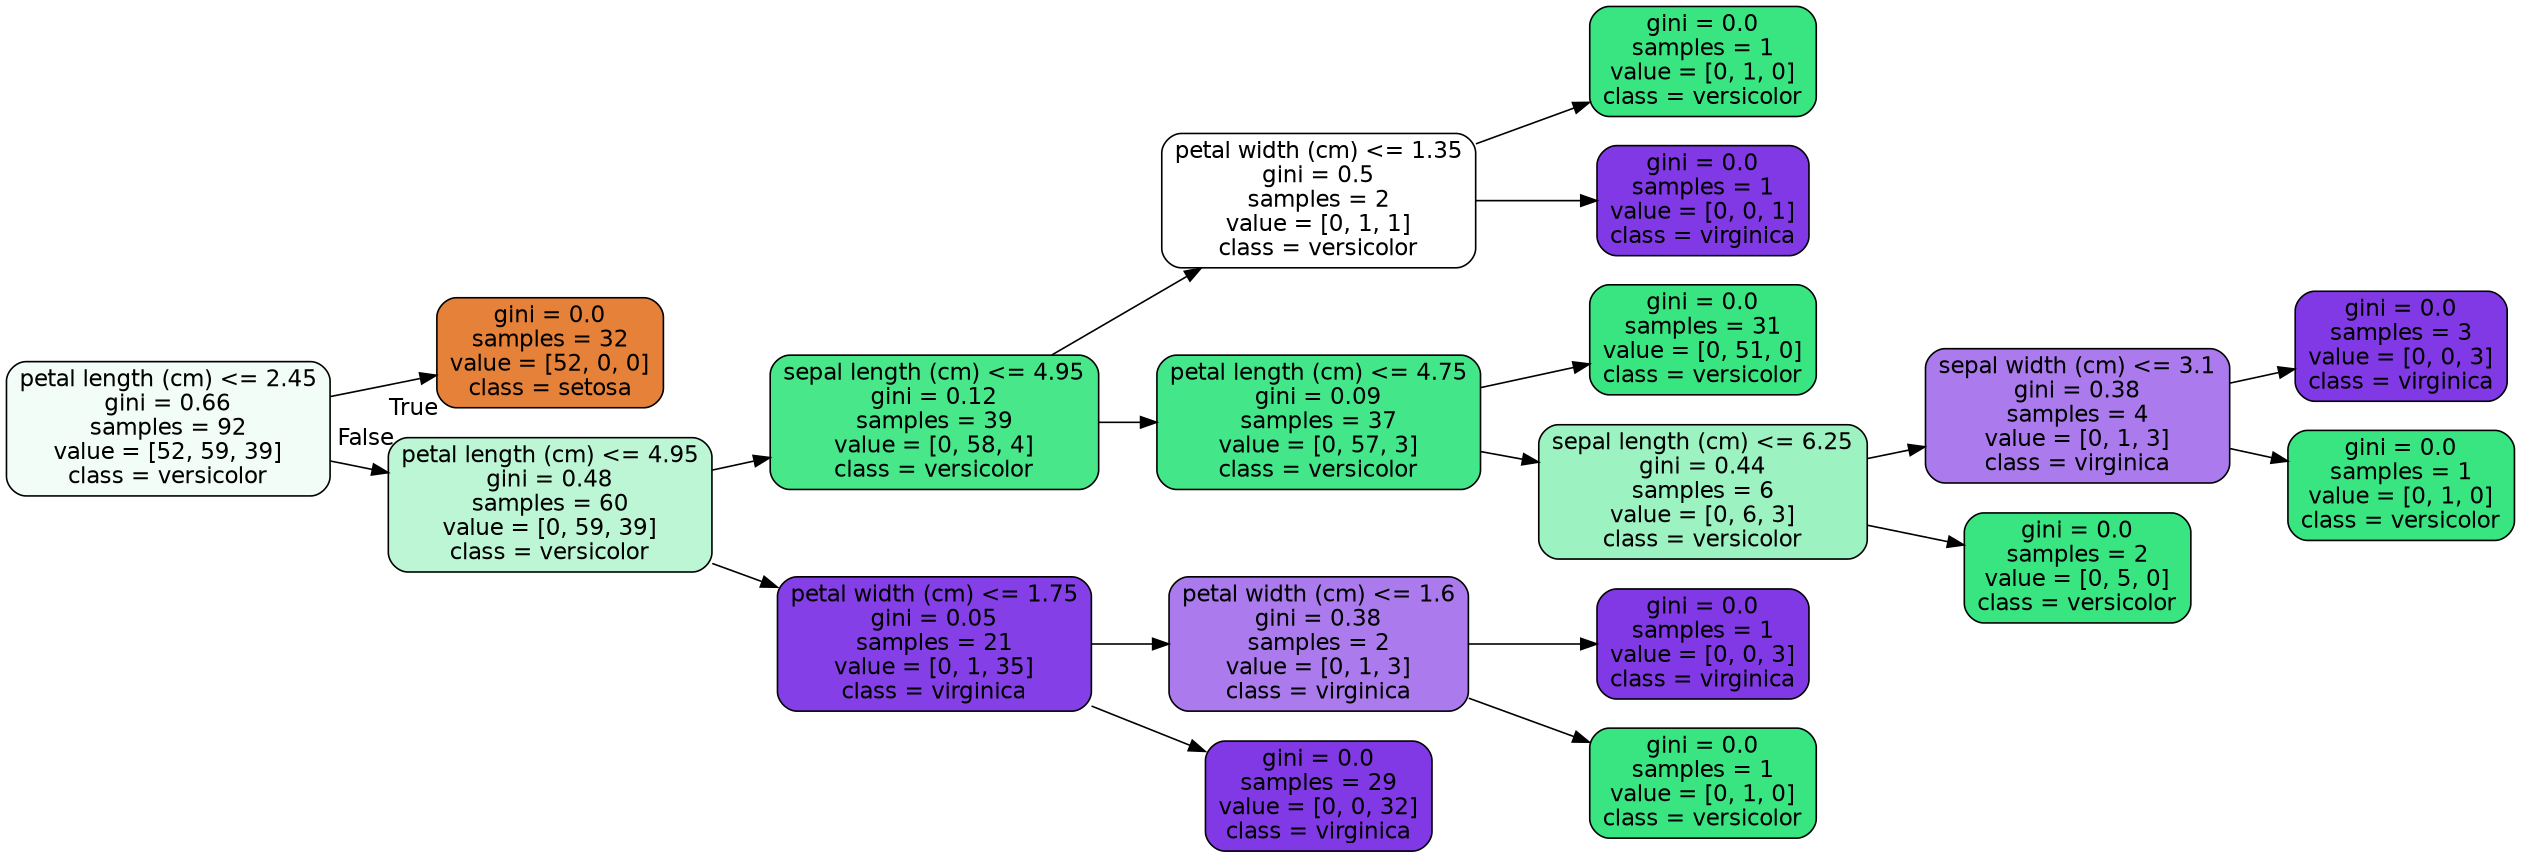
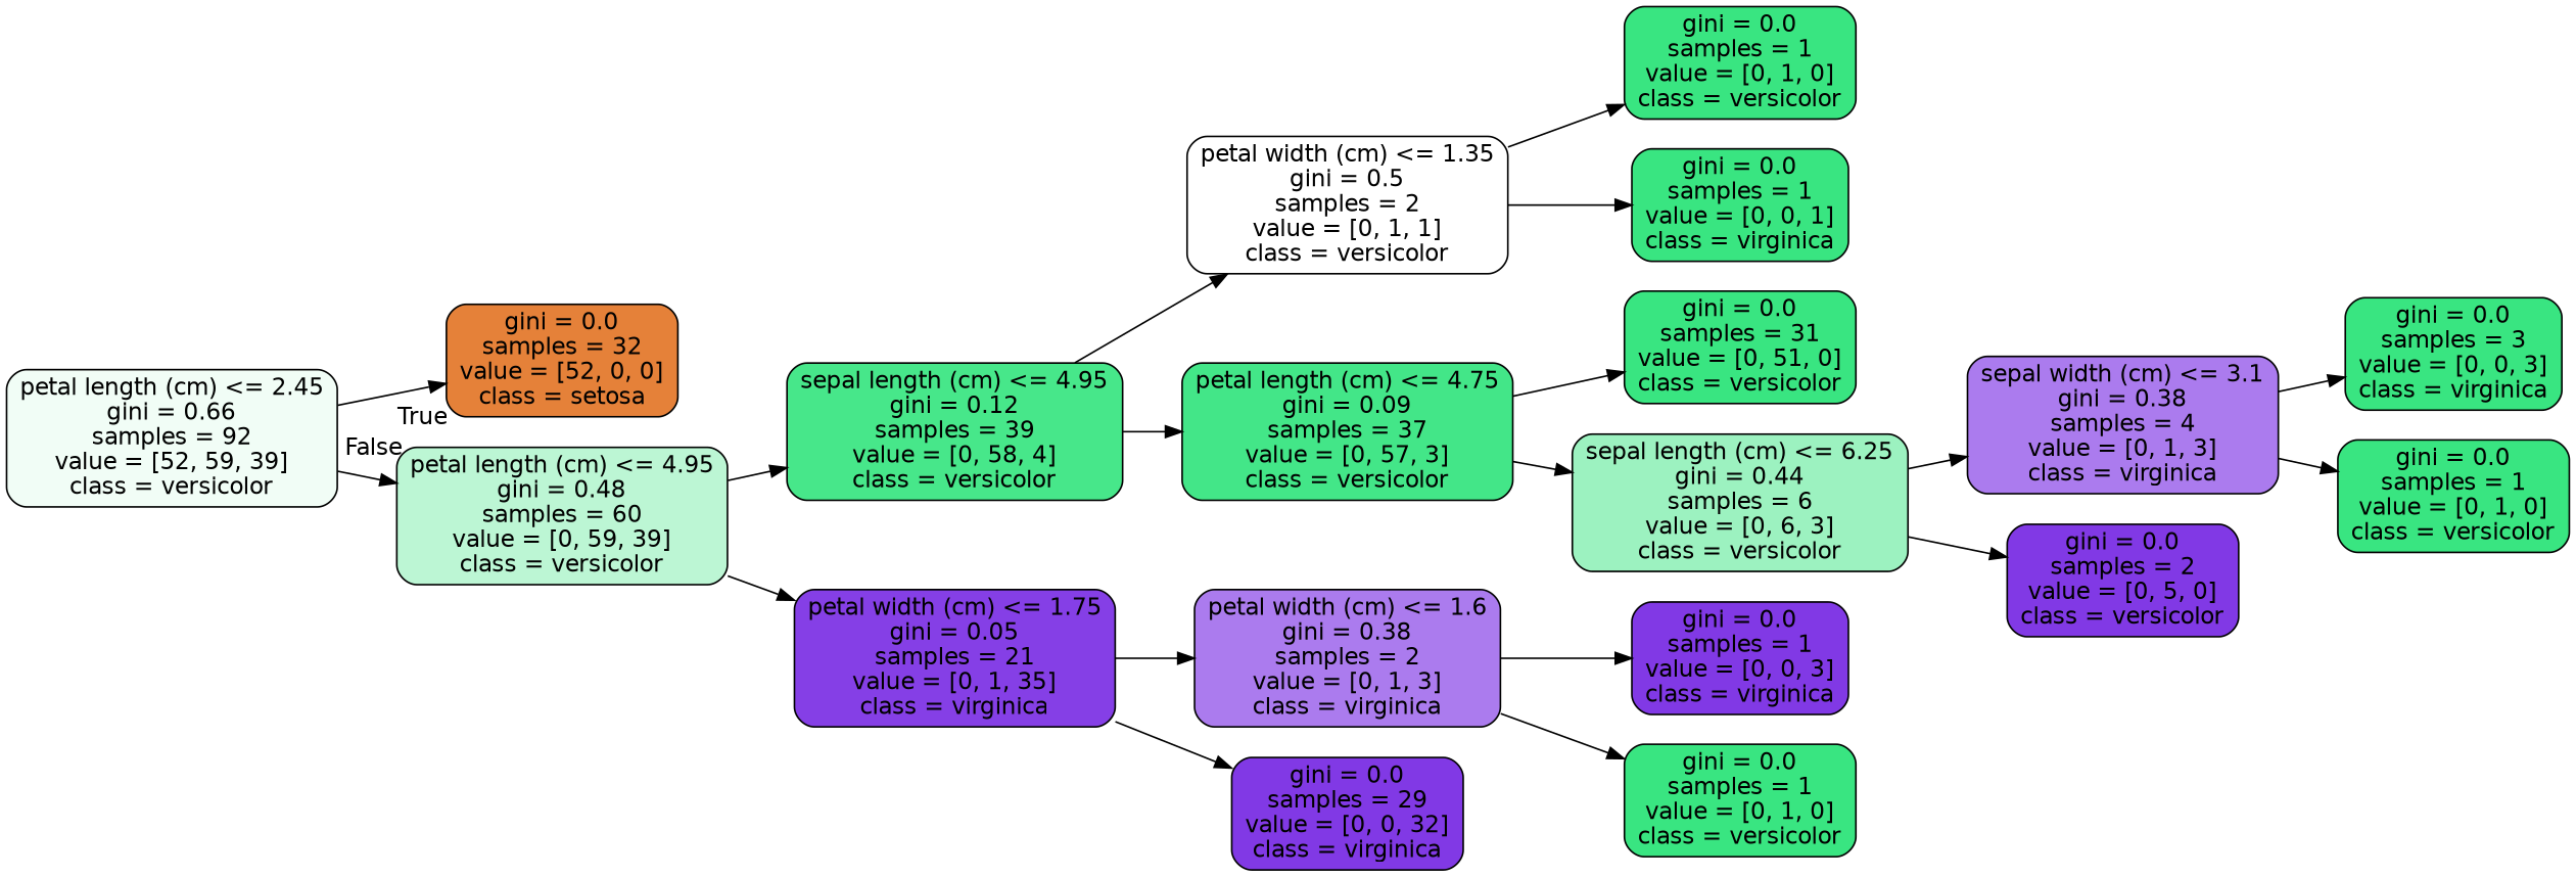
  digraph {
    rankdir=LR
    node [color=black fillcolor="#39e581" fontname=helvetica shape=box style="filled, rounded"]
    edge [fontname=helvetica]
    n1 [fillcolor="#f1fdf6" label="petal length (cm) <= 2.45\ngini = 0.66\nsamples = 92\nvalue = [52, 59, 39]\nclass = versicolor"]
    n2 [fillcolor="#e58139" label="gini = 0.0\nsamples = 32\nvalue = [52, 0, 0]\nclass = setosa"]
    n3 [fillcolor="#bcf6d4" label="petal length (cm) <= 4.95\ngini = 0.48\nsamples = 60\nvalue = [0, 59, 39]\nclass = versicolor"]
    n4 [fillcolor="#47e78a" label="sepal length (cm) <= 4.95\ngini = 0.12\nsamples = 39\nvalue = [0, 58, 4]\nclass = versicolor"]
    n5 [fillcolor="#853fe6" label="petal width (cm) <= 1.75\ngini = 0.05\nsamples = 21\nvalue = [0, 1, 35]\nclass = virginica"]
    n6 [fillcolor="#ffffff" label="petal width (cm) <= 1.35\ngini = 0.5\nsamples = 2\nvalue = [0, 1, 1]\nclass = versicolor"]
    n7 [fillcolor="#43e688" label="petal length (cm) <= 4.75\ngini = 0.09\nsamples = 37\nvalue = [0, 57, 3]\nclass = versicolor"]
    n8 [fillcolor="#ab7bee" label="petal width (cm) <= 1.6\ngini = 0.38\nsamples = 2\nvalue = [0, 1, 3]\nclass = virginica"]
    n9 [fillcolor="#8139e5" label="gini = 0.0\nsamples = 29\nvalue = [0, 0, 32]\nclass = virginica"]
    n10 [label="gini = 0.0\nsamples = 1\nvalue = [0, 1, 0]\nclass = versicolor"]
-   n11 [fillcolor="#8139e5" label="gini = 0.0\nsamples = 1\nvalue = [0, 0, 1]\nclass = virginica"]
+   n11 [label="gini = 0.0\nsamples = 1\nvalue = [0, 0, 1]\nclass = virginica"]
    n12 [label="gini = 0.0\nsamples = 31\nvalue = [0, 51, 0]\nclass = versicolor"]
    n13 [fillcolor="#9cf2c0" label="sepal length (cm) <= 6.25\ngini = 0.44\nsamples = 6\nvalue = [0, 6, 3]\nclass = versicolor"]
    n14 [fillcolor="#ab7bee" label="sepal width (cm) <= 3.1\ngini = 0.38\nsamples = 4\nvalue = [0, 1, 3]\nclass = virginica"]
-   n15 [label="gini = 0.0\nsamples = 2\nvalue = [0, 5, 0]\nclass = versicolor"]
-   n16 [fillcolor="#8139e5" label="gini = 0.0\nsamples = 3\nvalue = [0, 0, 3]\nclass = virginica"]
+   n15 [fillcolor="#8139e5" label="gini = 0.0\nsamples = 2\nvalue = [0, 5, 0]\nclass = versicolor"]
+   n16 [label="gini = 0.0\nsamples = 3\nvalue = [0, 0, 3]\nclass = virginica"]
    n17 [label="gini = 0.0\nsamples = 1\nvalue = [0, 1, 0]\nclass = versicolor"]
    n18 [fillcolor="#8139e5" label="gini = 0.0\nsamples = 1\nvalue = [0, 0, 3]\nclass = virginica"]
    n19 [label="gini = 0.0\nsamples = 1\nvalue = [0, 1, 0]\nclass = versicolor"]
    n1 -> n2 [headlabel=True labelangle=45 labeldistance=2.5]
    n1 -> n3 [headlabel=False labelangle=-45 labeldistance=2.5]
    n3 -> n4
    n3 -> n5
    n4 -> n6
    n4 -> n7
    n5 -> n8
    n5 -> n9
    n6 -> n10
    n6 -> n11
    n7 -> n12
    n7 -> n13
    n8 -> n18
    n8 -> n19
    n13 -> n14
    n13 -> n15
    n14 -> n16
    n14 -> n17
  }
